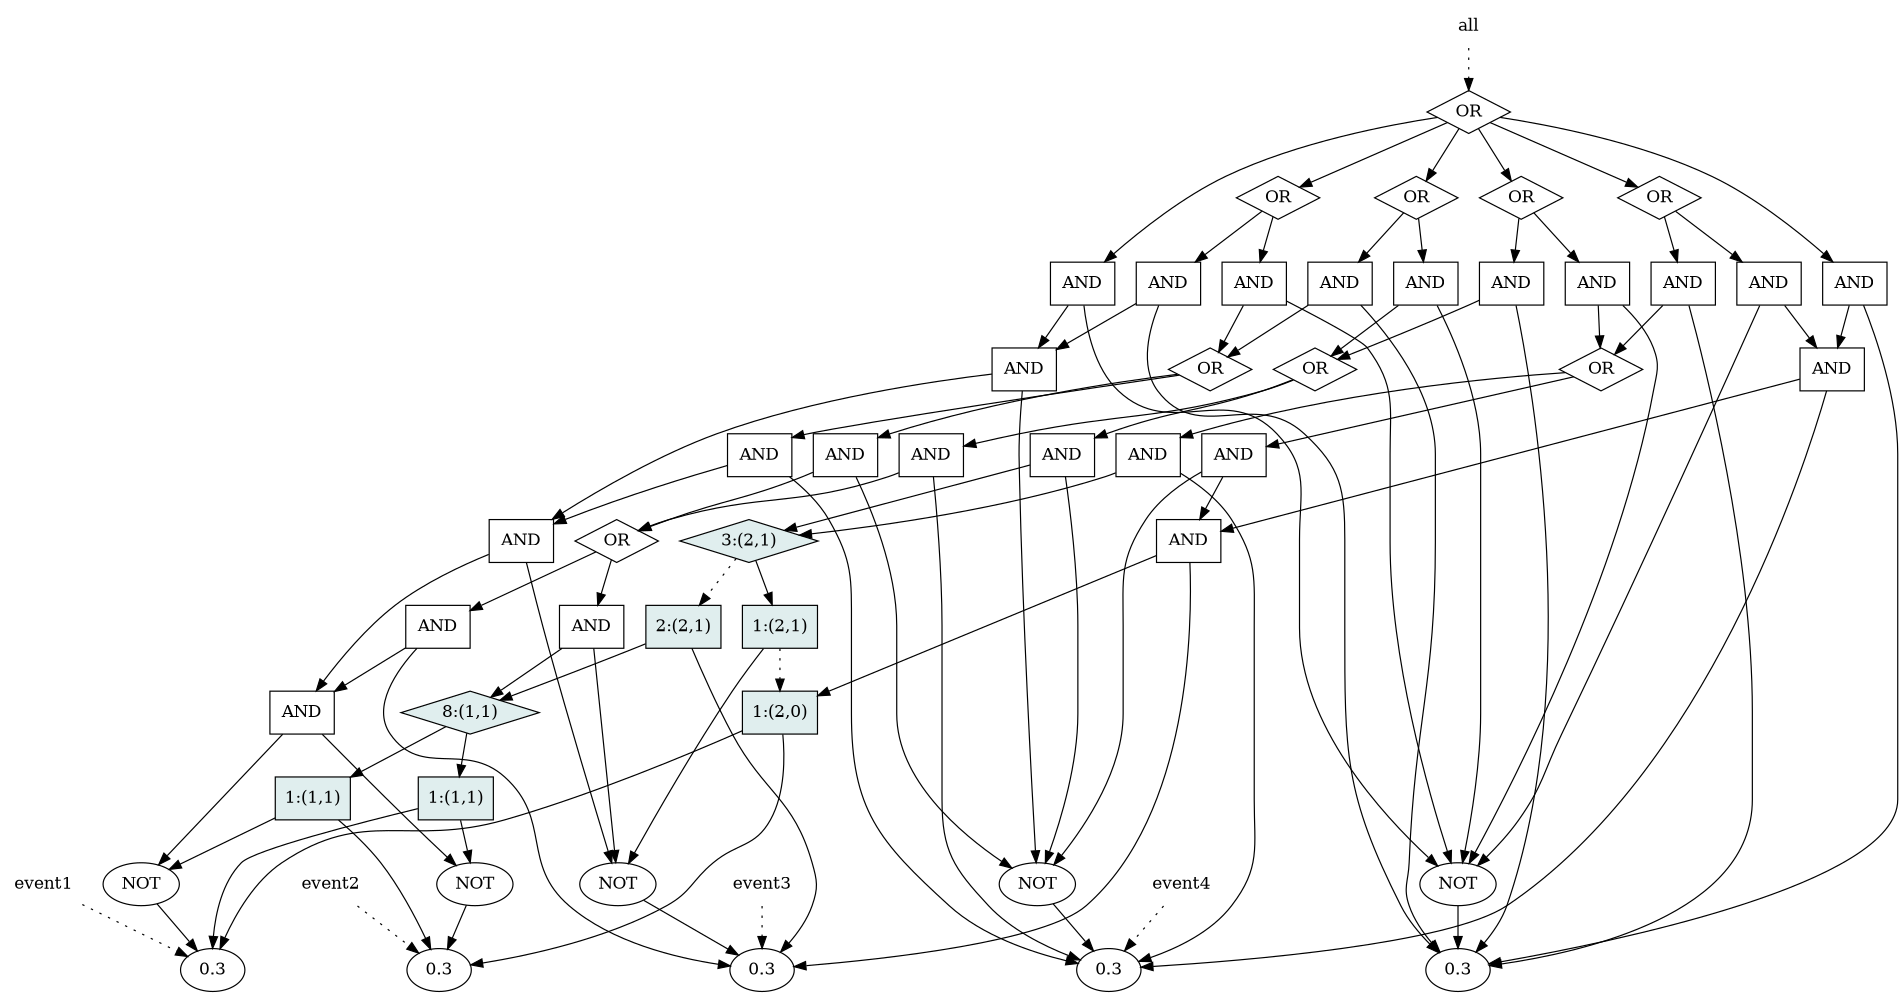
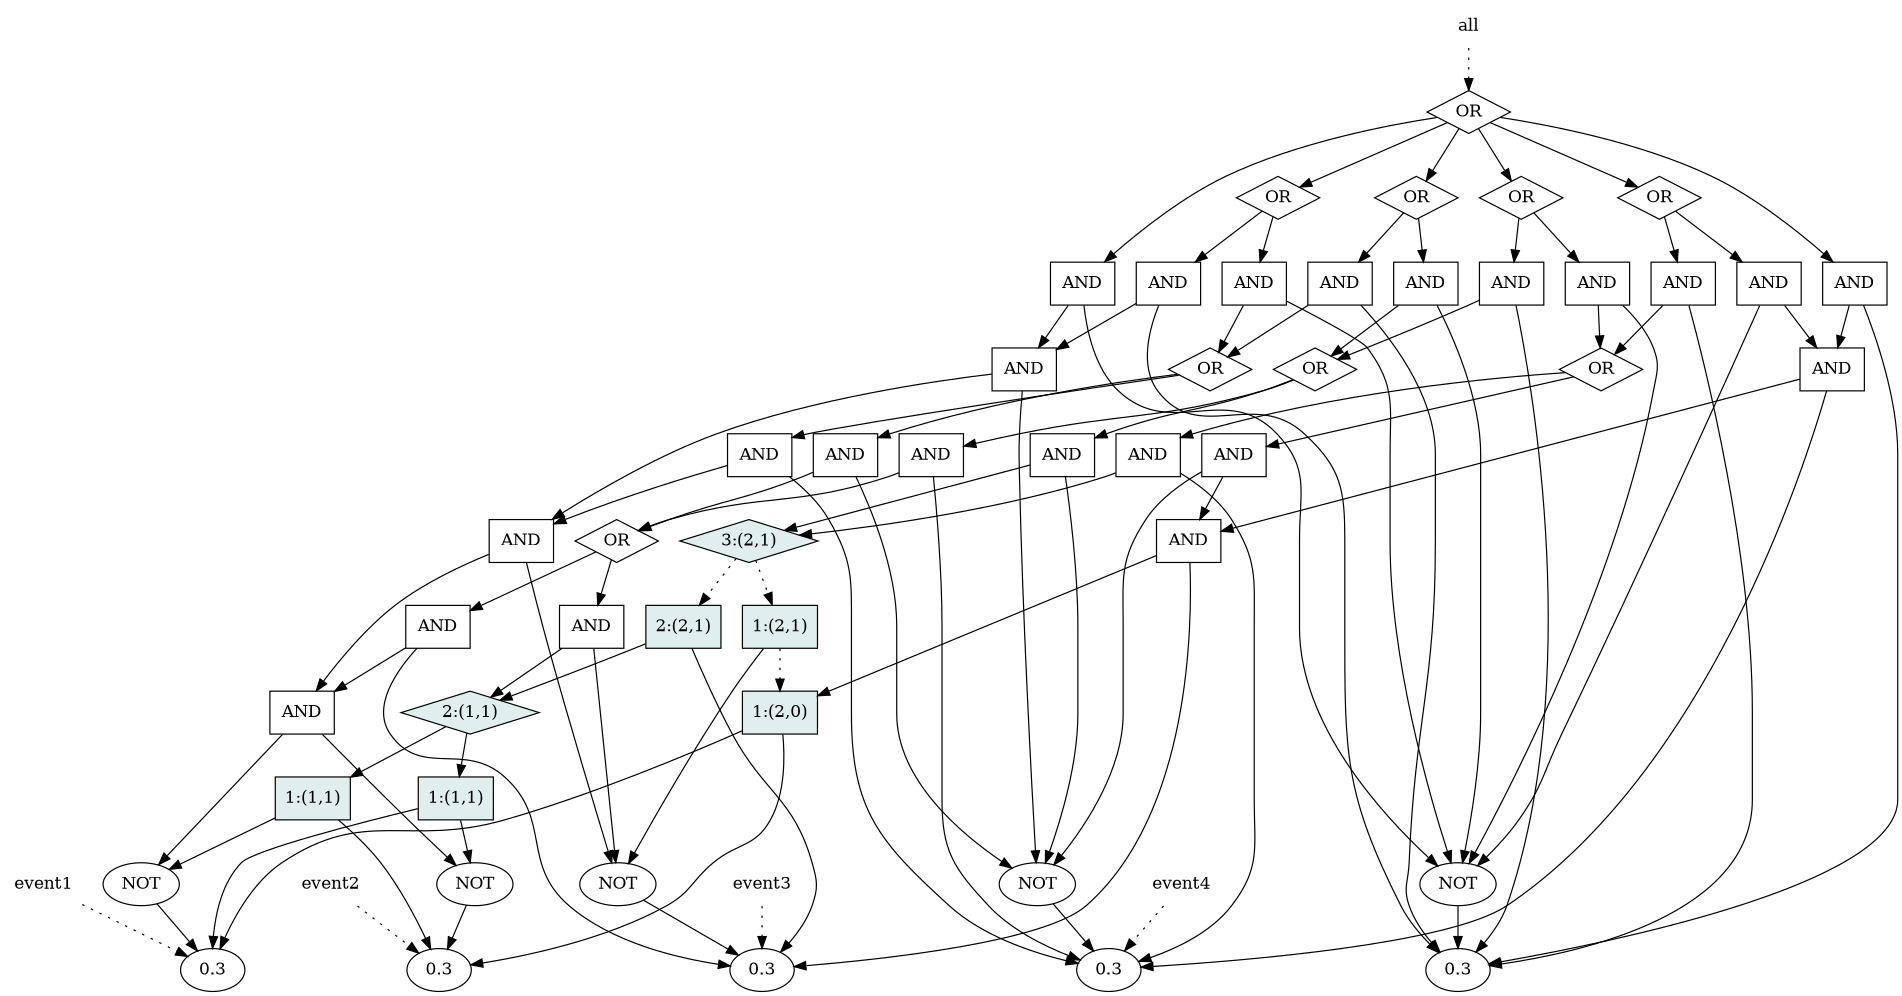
  digraph {
    node [fillcolor=white shape=box style=filled]
    n1 [label=0.3 shape=ellipse]
    n2 [label=0.3 shape=ellipse]
    n3 [label=0.3 shape=ellipse]
    n4 [label=0.3 shape=ellipse]
    n5 [label=0.3 shape=ellipse]
    n6 [label=NOT fillcolor="" shape="" style=""]
    n7 [label=NOT fillcolor="" shape="" style=""]
    n8 [label=NOT fillcolor="" shape="" style=""]
    n9 [label=NOT fillcolor="" shape="" style=""]
    n10 [label=NOT fillcolor="" shape="" style=""]
    n11 [label=OR shape=diamond]
    n12 [label=OR shape=diamond]
    n13 [label=OR shape=diamond]
    n14 [label=OR shape=diamond]
    n15 [label=AND]
    n16 [label=AND]
    n17 [label=AND]
    n18 [label=AND]
    n19 [label=AND]
    n20 [label=AND]
    n21 [label=AND]
    n22 [label=AND]
    n23 [label=AND]
    n24 [label=AND]
    n25 [label=AND]
    n26 [label=OR shape=diamond]
    n27 [label=OR shape=diamond]
    n28 [label=OR shape=diamond]
    n29 [label=AND]
    n30 [label=AND]
    n31 [label=AND]
    n32 [label=AND]
    n33 [label=AND]
    n34 [label=AND]
    n35 [label=AND]
    n36 [label=AND]
    n37 [label=OR shape=diamond]
    n38 [fillcolor=azure2 label="3:(2,1)" shape=diamond]
    n39 [label=AND]
    n40 [label=AND]
    n41 [label=AND]
    n42 [fillcolor=azure2 label="2:(2,1)"]
    n43 [fillcolor=azure2 label="1:(2,1)"]
    n44 [label=AND]
-   n45 [fillcolor=azure2 label="8:(1,1)" shape=diamond]
+   n45 [fillcolor=azure2 label="2:(1,1)" shape=diamond]
    n46 [fillcolor=azure2 label="1:(2,0)"]
    n47 [fillcolor=azure2 label="1:(1,1)"]
    n48 [fillcolor=azure2 label="1:(1,1)"]
    n49 [label=OR shape=diamond]
    n50 [label=event1 shape=plaintext fillcolor="" style=""]
    n51 [label=event3 shape=plaintext fillcolor="" style=""]
    n52 [label=event4 shape=plaintext fillcolor="" style=""]
    n53 [label=all shape=plaintext fillcolor="" style=""]
    n54 [label=event2 shape=plaintext fillcolor="" style=""]
    subgraph sub_1 {
      rank=same
      rankdir=LR
      n1
      n2
      n3
      n4
      n5
    }
    subgraph sub_2 {
      rank=same
      rankdir=LR
      n6
      n7
      n8
      n9
      n10
    }
    subgraph sub_3 {
      rank=same
      rankdir=LR
      n11
      n12
      n13
      n14
    }
    subgraph sub_4 {
      rank=same
      rankdir=LR
      n15
      n16
      n17
      n18
      n19
      n20
      n21
      n22
      n23
      n24
    }
    subgraph sub_5 {
      rank=same
      rankdir=LR
      n25
      n26
      n27
      n28
      n29
    }
    subgraph sub_6 {
      rank=same
      rankdir=LR
      n30
      n31
      n32
      n33
      n34
      n35
    }
    subgraph sub_7 {
      rank=same
      rankdir=LR
      n36
      n37
      n38
      n39
    }
    subgraph sub_8 {
      rank=same
      rankdir=LR
      n40
      n41
      n42
      n43
    }
    subgraph sub_9 {
      rank=same
      rankdir=LR
      n44
      n45
      n46
    }
    n1 -> n2 [style=invis]
    n2 -> n3 [style=invis]
    n3 -> n4 [style=invis]
    n4 -> n5 [style=invis]
    n6 -> n1
    n6 -> n7 [style=invis]
    n7 -> n2
    n7 -> n8 [style=invis]
    n8 -> n3
    n8 -> n9 [style=invis]
    n9 -> n4
    n9 -> n10 [style=invis]
    n10 -> n5
    n11 -> n12 [style=invis]
    n11 -> n16
    n11 -> n17
    n12 -> n13 [style=invis]
    n12 -> n18
    n12 -> n19
    n13 -> n14 [style=invis]
    n13 -> n20
    n13 -> n21
    n14 -> n22
    n14 -> n23
    n15 -> n10
    n15 -> n16 [style=invis]
    n15 -> n25
    n16 -> n5
    n16 -> n17 [style=invis]
    n16 -> n25
    n17 -> n10
    n17 -> n18 [style=invis]
    n17 -> n26
    n18 -> n5
    n18 -> n19 [style=invis]
    n18 -> n26
    n19 -> n10
    n19 -> n20 [style=invis]
    n19 -> n27
    n20 -> n5
    n20 -> n21 [style=invis]
    n20 -> n27
    n21 -> n10
    n21 -> n22 [style=invis]
    n21 -> n28
    n22 -> n5
    n22 -> n23 [style=invis]
    n22 -> n28
    n23 -> n10
    n23 -> n24 [style=invis]
    n23 -> n29
    n24 -> n5
    n24 -> n29
    n25 -> n9
    n25 -> n26 [style=invis]
    n25 -> n36
    n26 -> n27 [style=invis]
    n26 -> n30
    n26 -> n31
    n27 -> n28 [style=invis]
    n27 -> n32
    n27 -> n33
    n28 -> n29 [style=invis]
    n28 -> n34
    n28 -> n35
    n29 -> n4
    n29 -> n39
    n30 -> n4
    n30 -> n31 [style=invis]
    n30 -> n36
    n31 -> n9
    n31 -> n32 [style=invis]
    n31 -> n37
    n32 -> n4
    n32 -> n33 [style=invis]
    n32 -> n37
    n33 -> n9
    n33 -> n34 [style=invis]
    n33 -> n38
    n34 -> n4
    n34 -> n35 [style=invis]
    n34 -> n38
    n35 -> n9
    n35 -> n39
    n36 -> n8
    n36 -> n37 [style=invis]
    n36 -> n44
    n37 -> n38 [style=invis]
    n37 -> n40
    n37 -> n41
    n38 -> n39 [style=invis]
    n38 -> n42 [style=dotted]
-   n38 -> n43
+   n38 -> n43 [style=dotted]
    n39 -> n3
    n39 -> n46
    n40 -> n3
    n40 -> n41 [style=invis]
    n40 -> n44
    n41 -> n8
    n41 -> n42 [style=invis]
    n41 -> n45
    n42 -> n3
    n42 -> n43 [style=invis]
    n42 -> n45
    n43 -> n8
    n43 -> n46 [style=dotted]
    n44 -> n6
    n44 -> n7
    n44 -> n45 [style=invis]
    n45 -> n46 [style=invis]
    n45 -> n47
    n45 -> n48
    n46 -> n1
    n46 -> n2
    n47 -> n2
    n47 -> n6
    n48 -> n1
    n48 -> n7
    n49 -> n11
    n49 -> n12
    n49 -> n13
    n49 -> n14
    n49 -> n15
    n49 -> n24
    n50 -> n1 [style=dotted]
    n51 -> n3 [style=dotted]
    n52 -> n4 [style=dotted]
    n53 -> n49 [style=dotted]
    n54 -> n2 [style=dotted]
  }
